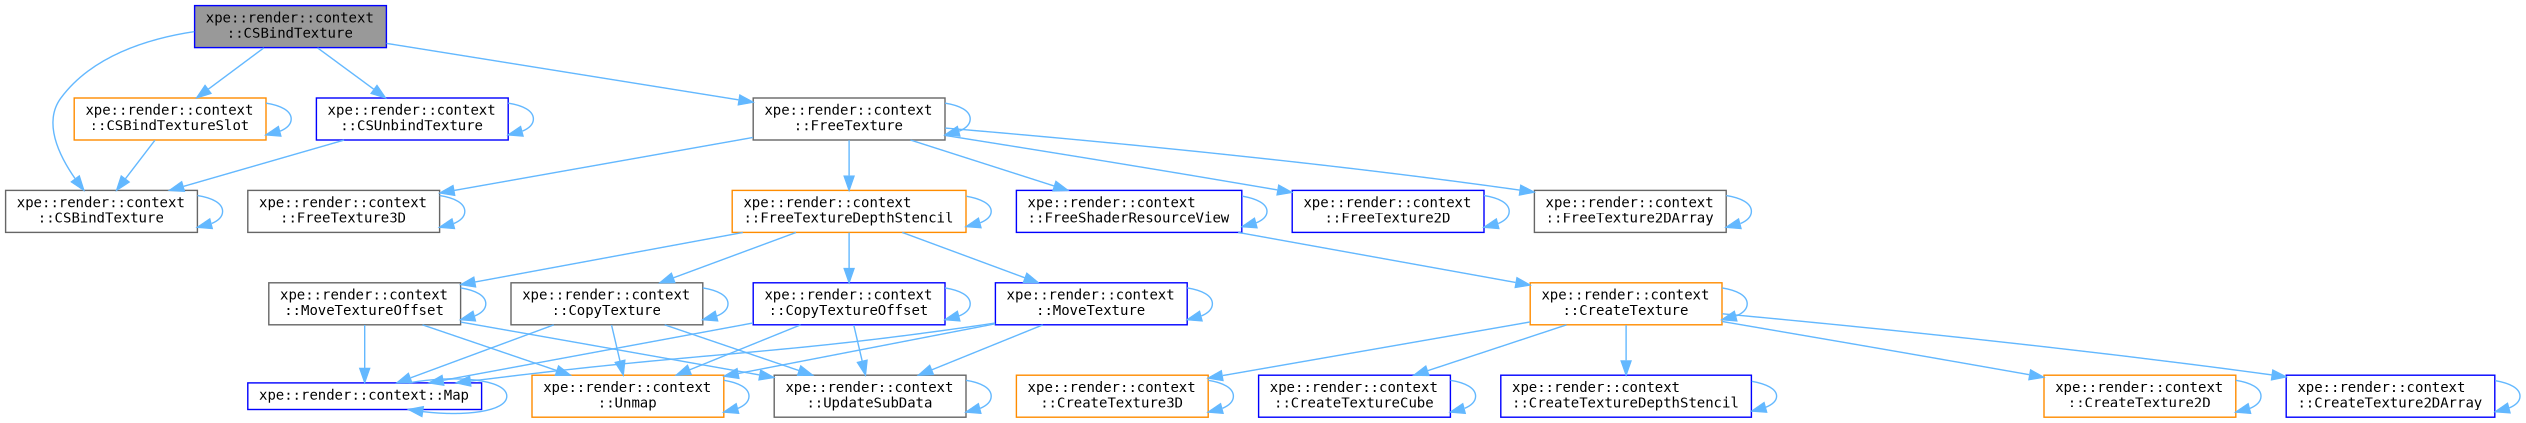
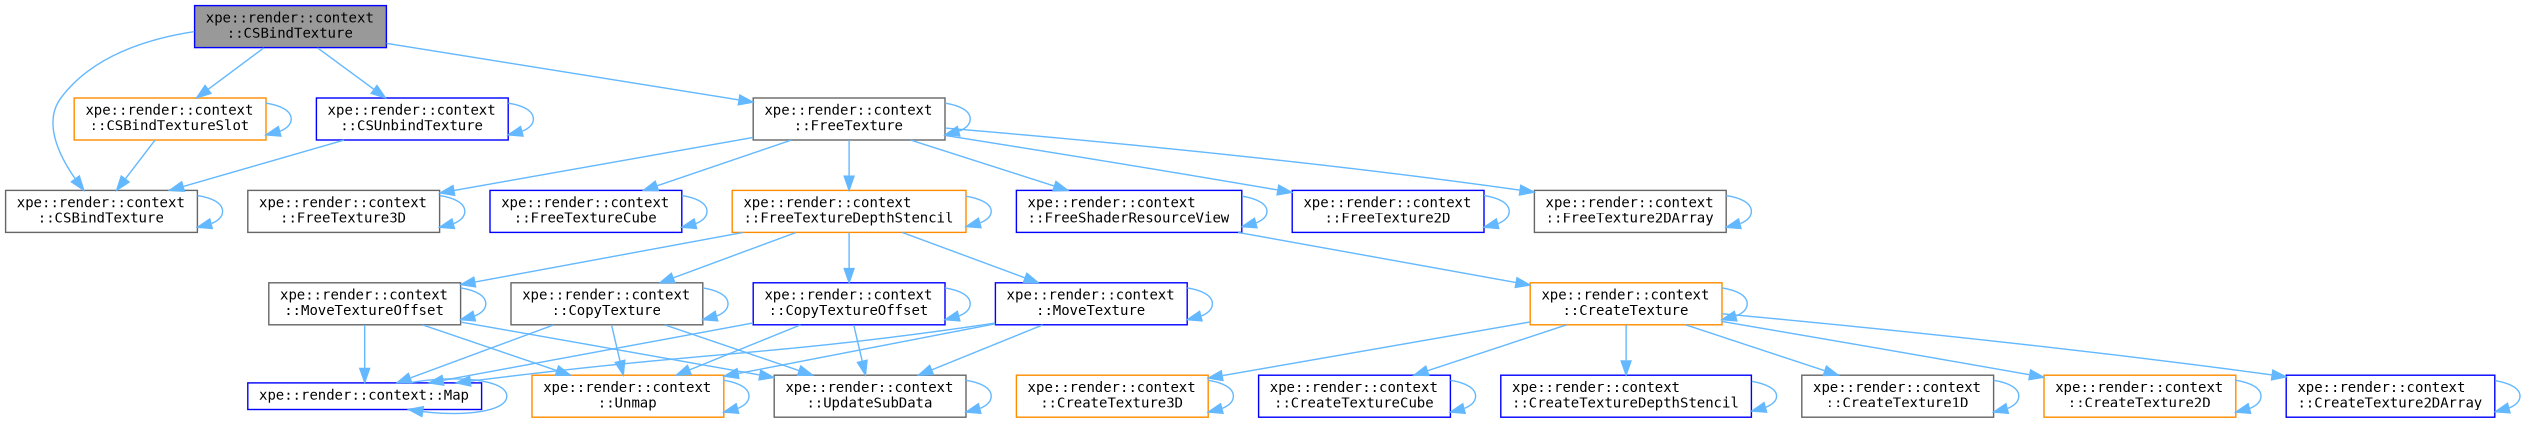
  digraph {
    fontname="DejaVu Sans Mono"
    rankdir=TB
    node [color=blue fillcolor=white fontname="DejaVu Sans Mono" fontsize=10 shape=box style=filled]
    edge [color=steelblue1 fontname="DejaVu Sans Mono" fontsize=10 labelfontname=Helvetica labelfontsize=10 style=solid]
    n1 [fillcolor=grey60 fontcolor=black height=0.2 label="xpe::render::context\l::CSBindTexture" width=0.4]
    n2 [color=gray40 height=0.2 label="xpe::render::context\l::CSBindTexture" width=0.4]
    n3 [color=darkorange height=0.2 label="xpe::render::context\l::CSBindTextureSlot" width=0.4]
    n4 [height=0.2 label="xpe::render::context\l::CSUnbindTexture" width=0.4]
    n5 [color=gray40 height=0.2 label="xpe::render::context\l::FreeTexture" width=0.4]
    n6 [height=0.2 label="xpe::render::context\l::FreeShaderResourceView" width=0.4]
    n7 [height=0.2 label="xpe::render::context\l::FreeTexture2D" width=0.4]
    n8 [color=gray40 height=0.2 label="xpe::render::context\l::FreeTexture2DArray" width=0.4]
    n9 [color=gray40 height=0.2 label="xpe::render::context\l::FreeTexture3D" width=0.4]
+   n10 [height=0.2 label="xpe::render::context\l::FreeTextureCube" width=0.4]
    n11 [color=darkorange height=0.2 label="xpe::render::context\l::FreeTextureDepthStencil" width=0.4]
    n12 [color=darkorange height=0.2 label="xpe::render::context\l::CreateTexture" width=0.4]
    n13 [color=gray40 height=0.2 label="xpe::render::context\l::CopyTexture" width=0.4]
    n14 [height=0.2 label="xpe::render::context\l::CopyTextureOffset" width=0.4]
    n15 [height=0.2 label="xpe::render::context\l::MoveTexture" width=0.4]
    n16 [color=gray40 height=0.2 label="xpe::render::context\l::MoveTextureOffset" width=0.4]
+   n17 [color=gray40 height=0.2 label="xpe::render::context\l::CreateTexture1D" width=0.4]
    n18 [color=darkorange height=0.2 label="xpe::render::context\l::CreateTexture2D" width=0.4]
    n19 [height=0.2 label="xpe::render::context\l::CreateTexture2DArray" width=0.4]
    n20 [color=darkorange height=0.2 label="xpe::render::context\l::CreateTexture3D" width=0.4]
    n21 [height=0.2 label="xpe::render::context\l::CreateTextureCube" width=0.4]
    n22 [height=0.2 label="xpe::render::context\l::CreateTextureDepthStencil" width=0.4]
    n23 [height=0.2 label="xpe::render::context::Map" width=0.4]
    n24 [color=darkorange height=0.2 label="xpe::render::context\l::Unmap" width=0.4]
    n25 [color=gray40 height=0.2 label="xpe::render::context\l::UpdateSubData" width=0.4]
    n1 -> n2
    n1 -> n3
    n1 -> n4
    n1 -> n5
    n2 -> n2
    n3 -> n2
    n3 -> n3
    n4 -> n2
    n4 -> n4
    n5 -> n5
    n5 -> n6
    n5 -> n7
    n5 -> n8
    n5 -> n9
+   n5 -> n10
    n5 -> n11
    n6 -> n6
    n6 -> n12
    n7 -> n7
    n8 -> n8
    n9 -> n9
+   n10 -> n10
    n11 -> n11
    n11 -> n13
    n11 -> n14
    n11 -> n15
    n11 -> n16
    n12 -> n12
+   n12 -> n17
    n12 -> n18
    n12 -> n19
    n12 -> n20
    n12 -> n21
    n12 -> n22
    n13 -> n13
    n13 -> n23
    n13 -> n24
    n13 -> n25
    n14 -> n14
    n14 -> n23
    n14 -> n24
    n14 -> n25
    n15 -> n15
    n15 -> n23
    n15 -> n24
    n15 -> n25
    n16 -> n16
    n16 -> n23
    n16 -> n24
    n16 -> n25
+   n17 -> n17
    n18 -> n18
    n19 -> n19
    n20 -> n20
    n21 -> n21
    n22 -> n22
    n23 -> n23
    n24 -> n24
    n25 -> n25
  }
